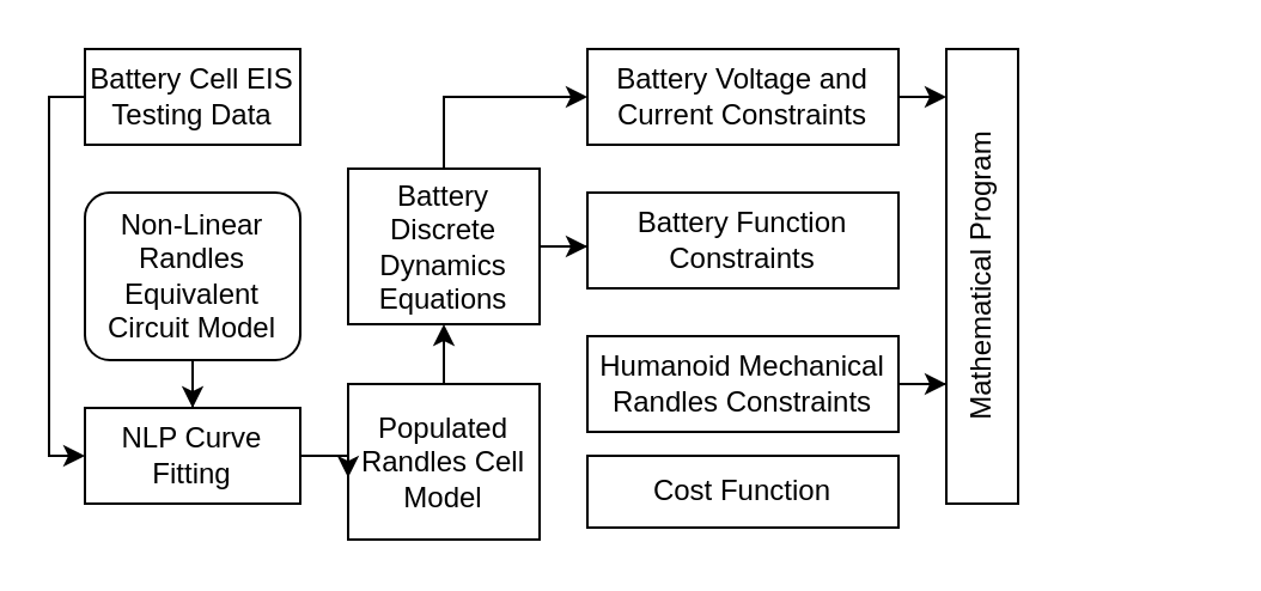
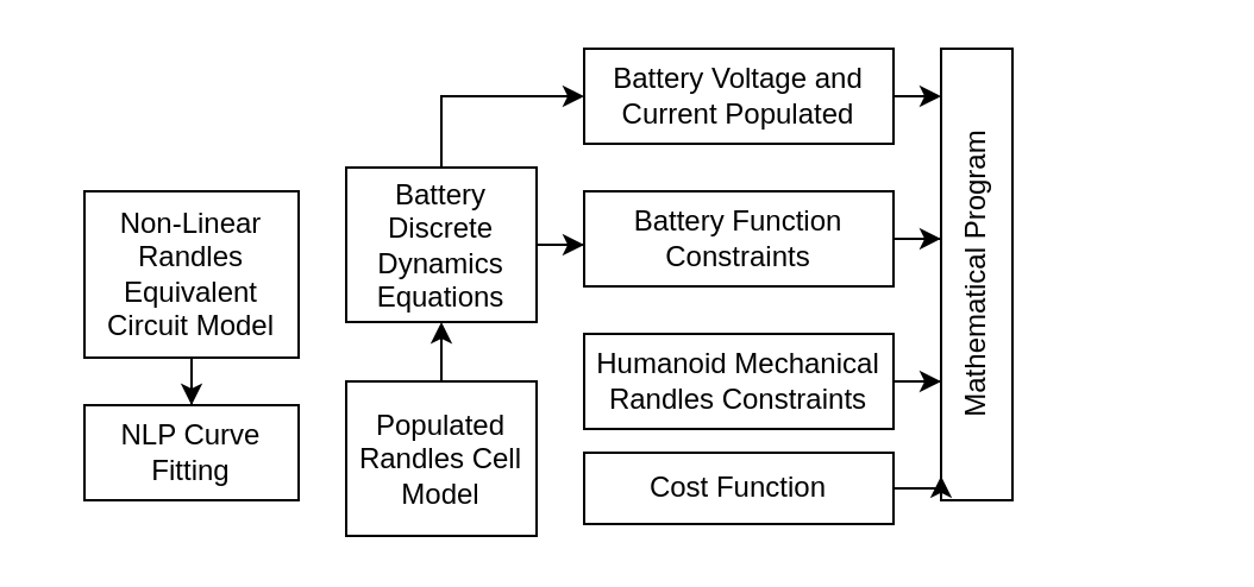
  <mxCell id="0" />
  <mxCell id="1" parent="0" />
- <mxCell id="2" style="edgeStyle=orthogonalEdgeStyle;rounded=0;orthogonalLoop=1;jettySize=auto;html=1;entryX=0;entryY=0.5;entryDx=0;entryDy=0;exitX=0;exitY=0.5;exitDx=0;exitDy=0;" edge="1" parent="1" source="3" target="6"><mxGeometry relative="1" as="geometry"><Array as="points"><mxPoint x="20" y="40" /><mxPoint x="20" y="190" /></Array></mxGeometry></mxCell>
- <mxCell id="3" value="Battery Cell EIS Testing Data" style="rounded=0;whiteSpace=wrap;html=1;" vertex="1" parent="1"><mxGeometry x="35" y="20" width="90" height="40" as="geometry" /></mxCell>
  <mxCell id="4" style="edgeStyle=orthogonalEdgeStyle;rounded=0;orthogonalLoop=1;jettySize=auto;html=1;entryX=0.5;entryY=0;entryDx=0;entryDy=0;" edge="1" parent="1" source="5" target="6"><mxGeometry relative="1" as="geometry" /></mxCell>
- <mxCell id="5" value="Non-Linear Randles Equivalent Circuit Model" style="whiteSpace=wrap;html=1;rounded=1;" vertex="1" parent="1"><mxGeometry x="35" y="80" width="90" height="70" as="geometry" /></mxCell>
+ <mxCell id="5" value="Non-Linear Randles Equivalent Circuit Model" style="rounded=0;whiteSpace=wrap;html=1;" vertex="1" parent="1"><mxGeometry x="35" y="80" width="90" height="70" as="geometry" /></mxCell>
  <mxCell id="6" value="NLP Curve Fitting" style="whiteSpace=wrap;html=1;" vertex="1" parent="1"><mxGeometry x="35" y="170" width="90" height="40" as="geometry" /></mxCell>
  <mxCell id="7" style="edgeStyle=orthogonalEdgeStyle;rounded=0;orthogonalLoop=1;jettySize=auto;html=1;entryX=0.5;entryY=1;entryDx=0;entryDy=0;" edge="1" parent="1" source="8" target="10"><mxGeometry relative="1" as="geometry" /></mxCell>
  <mxCell id="8" value="Populated Randles Cell Model" style="rounded=0;whiteSpace=wrap;html=1;" vertex="1" parent="1"><mxGeometry x="145" y="160" width="80" height="65" as="geometry" /></mxCell>
  <mxCell id="9" style="edgeStyle=orthogonalEdgeStyle;rounded=0;orthogonalLoop=1;jettySize=auto;html=1;entryX=0;entryY=0.5;entryDx=0;entryDy=0;exitX=0.5;exitY=0;exitDx=0;exitDy=0;" edge="1" parent="1" source="10" target="15"><mxGeometry relative="1" as="geometry" /></mxCell>
  <mxCell id="10" value="Battery Discrete Dynamics Equations" style="rounded=0;whiteSpace=wrap;html=1;" vertex="1" parent="1"><mxGeometry x="145" y="70" width="80" height="65" as="geometry" /></mxCell>
  <mxCell id="11" value="Mathematical Program" style="rounded=0;whiteSpace=wrap;html=1;direction=west;rotation=-90;" vertex="1" parent="1"><mxGeometry x="315" y="100" width="190" height="30" as="geometry" /></mxCell>
  <mxCell id="12" value="Humanoid Mechanical Randles Constraints" style="rounded=0;whiteSpace=wrap;html=1;" vertex="1" parent="1"><mxGeometry x="245" y="140" width="130" height="40" as="geometry" /></mxCell>
  <mxCell id="13" value="Cost Function" style="rounded=0;whiteSpace=wrap;html=1;" vertex="1" parent="1"><mxGeometry x="245" y="190" width="130" height="30" as="geometry" /></mxCell>
  <mxCell id="14" value="Battery Function Constraints" style="rounded=0;whiteSpace=wrap;html=1;" vertex="1" parent="1"><mxGeometry x="245" y="80" width="130" height="40" as="geometry" /></mxCell>
- <mxCell id="15" value="Battery Voltage and Current Constraints" style="rounded=0;whiteSpace=wrap;html=1;" vertex="1" parent="1"><mxGeometry x="245" y="20" width="130" height="40" as="geometry" /></mxCell>
+ <mxCell id="15" value="Battery Voltage and Current Populated" style="rounded=0;whiteSpace=wrap;html=1;" vertex="1" parent="1"><mxGeometry x="245" y="20" width="130" height="40" as="geometry" /></mxCell>
  <mxCell id="16" style="edgeStyle=orthogonalEdgeStyle;rounded=0;orthogonalLoop=1;jettySize=auto;html=1;entryX=0;entryY=0.563;entryDx=0;entryDy=0;entryPerimeter=0;" edge="1" parent="1" source="10" target="14"><mxGeometry relative="1" as="geometry" /></mxCell>
  <mxCell id="17" style="edgeStyle=orthogonalEdgeStyle;rounded=0;orthogonalLoop=1;jettySize=auto;html=1;entryX=0.105;entryY=1;entryDx=0;entryDy=0;entryPerimeter=0;" edge="1" parent="1" source="15" target="11"><mxGeometry relative="1" as="geometry" /></mxCell>
+ <mxCell id="18" style="edgeStyle=orthogonalEdgeStyle;rounded=0;orthogonalLoop=1;jettySize=auto;html=1;entryX=0.421;entryY=1;entryDx=0;entryDy=0;entryPerimeter=0;" edge="1" parent="1" source="14" target="11"><mxGeometry relative="1" as="geometry" /></mxCell>
  <mxCell id="19" style="edgeStyle=orthogonalEdgeStyle;rounded=0;orthogonalLoop=1;jettySize=auto;html=1;entryX=0.737;entryY=1;entryDx=0;entryDy=0;entryPerimeter=0;" edge="1" parent="1" source="12" target="11"><mxGeometry relative="1" as="geometry" /></mxCell>
- <mxCell id="21" style="edgeStyle=orthogonalEdgeStyle;rounded=0;orthogonalLoop=1;jettySize=auto;html=1;entryX=-0.001;entryY=0.601;entryDx=0;entryDy=0;entryPerimeter=0;" edge="1" parent="1" source="6" target="8"><mxGeometry relative="1" as="geometry" /></mxCell>
+ <mxCell id="20" style="edgeStyle=orthogonalEdgeStyle;rounded=0;orthogonalLoop=1;jettySize=auto;html=1;entryX=0.947;entryY=1;entryDx=0;entryDy=0;entryPerimeter=0;" edge="1" parent="1" source="13" target="11"><mxGeometry relative="1" as="geometry" /></mxCell>
